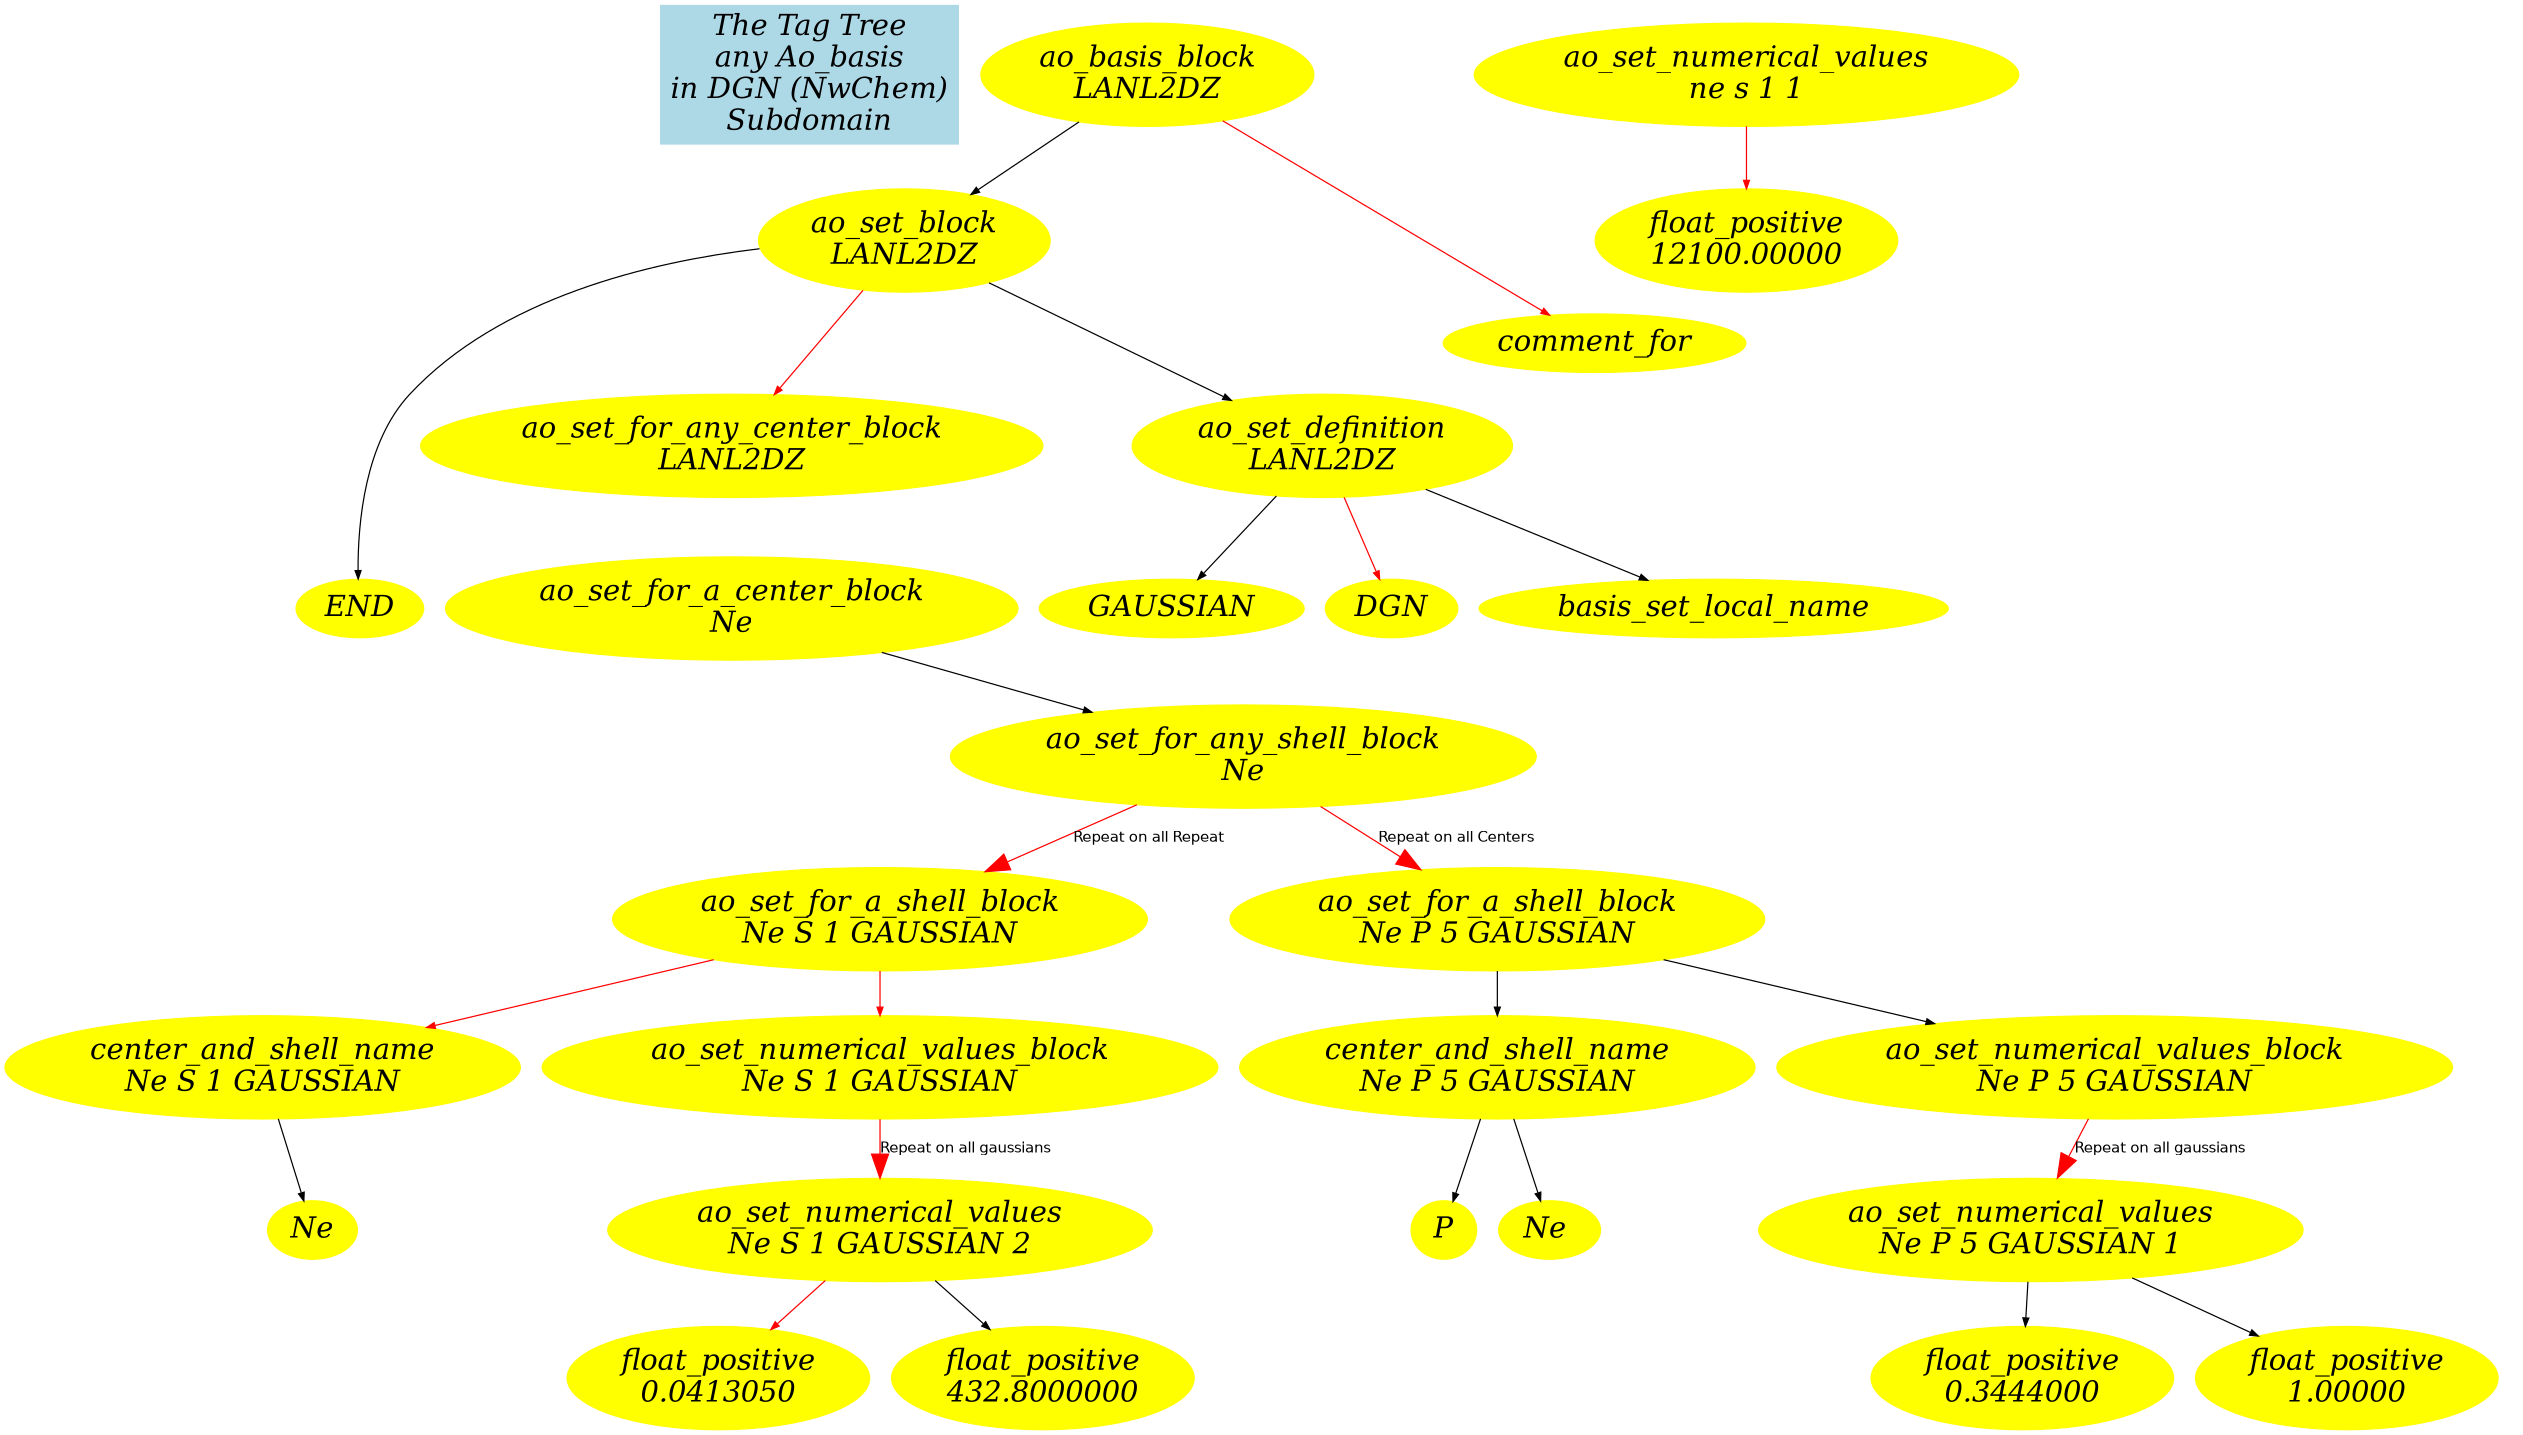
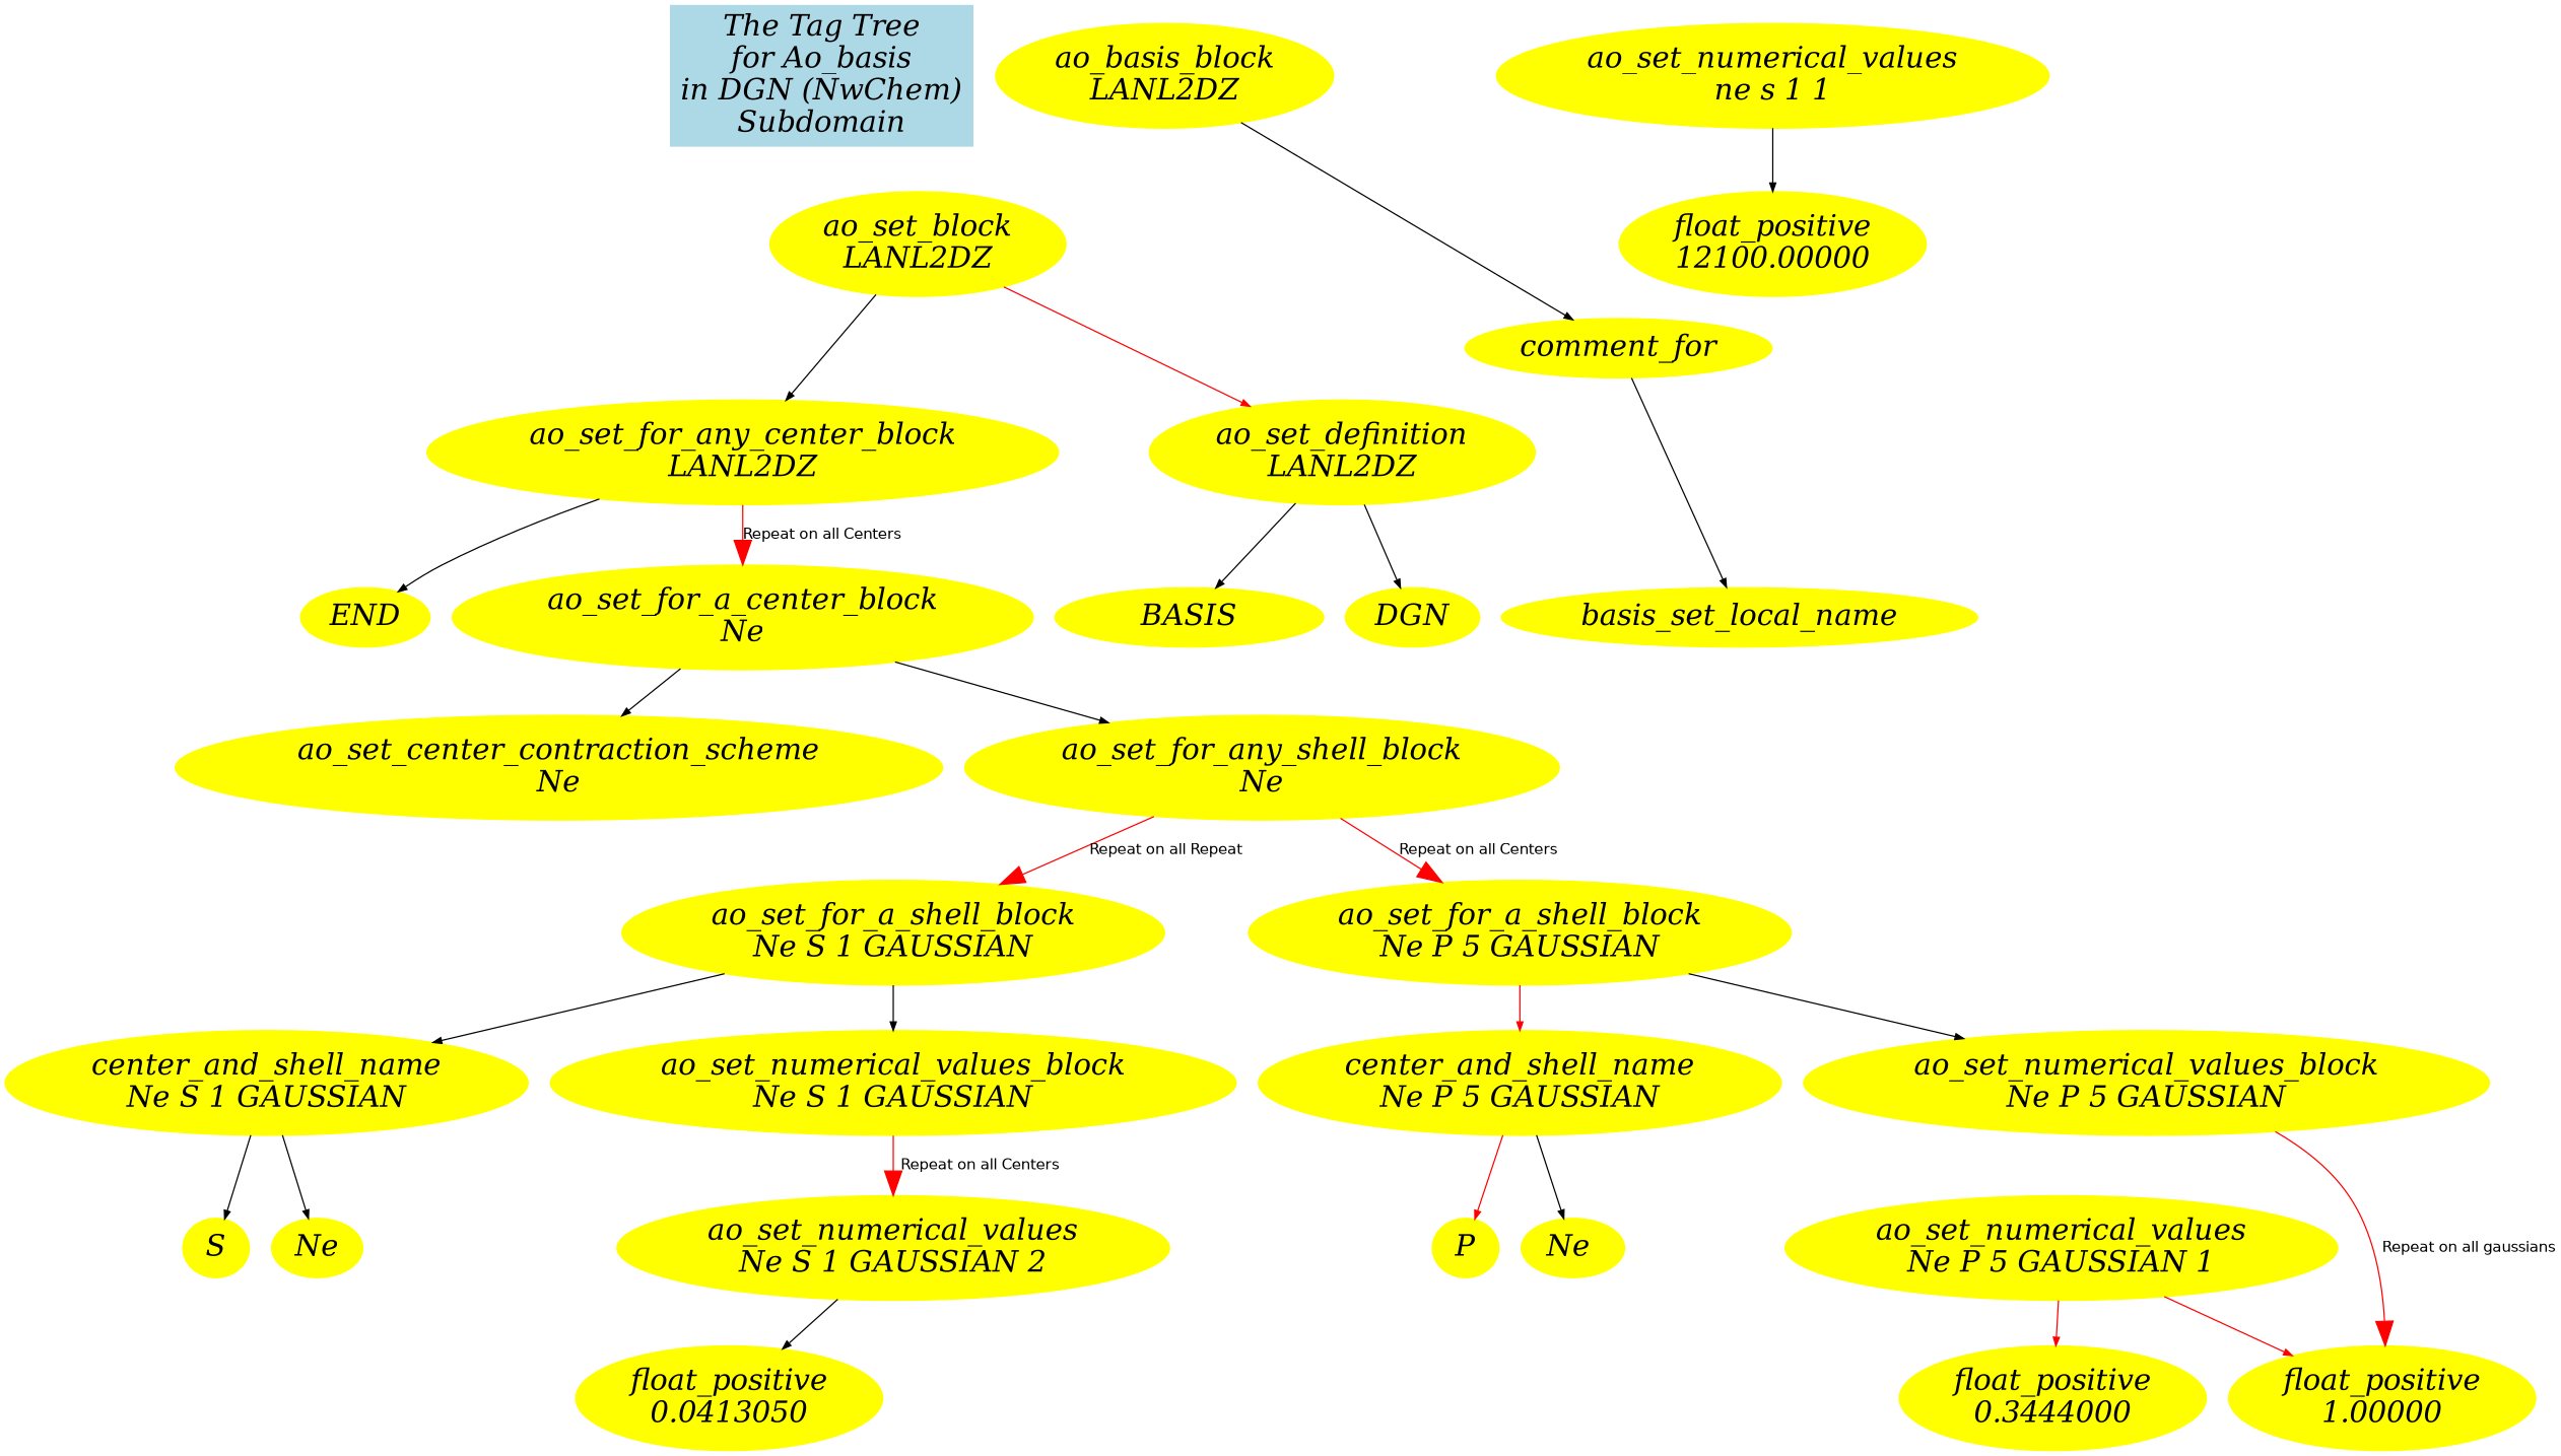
  digraph {
    node [color=yellow fontcolor=black fontname="Palatino-Italic" fontsize=24 style=filled]
    edge [arrowsize=0.7 dir=down fontname="Bitstream Vera Sans" fontsize=12]
-   n1 [color=lightblue label="The Tag Tree\nany Ao_basis\nin DGN (NwChem)\nSubdomain" shape=record]
+   n1 [color=lightblue label="The Tag Tree\nfor Ao_basis\nin DGN (NwChem)\nSubdomain" shape=record]
    n2 [label=comment_for]
    "ao_basis_block\nLANL2DZ"
    "ao_set_block\nLANL2DZ"
    "ao_set_definition\nLANL2DZ"
    "ao_set_for_any_center_block\nLANL2DZ"
    END
-   BASIS [label=GAUSSIAN]
+   BASIS
    basis_set_local_name
    n10 [label=DGN]
    "ao_set_for_a_center_block\nNe"
+   "ao_set_center_contraction_scheme\nNe"
    "ao_set_for_any_shell_block\nNe"
    "ao_set_for_a_shell_block\nNe S 1 GAUSSIAN"
    "ao_set_for_a_shell_block\nNe P 5 GAUSSIAN"
    "center_and_shell_name\nNe S 1 GAUSSIAN"
    "ao_set_numerical_values_block\nNe S 1 GAUSSIAN"
    "center_and_shell_name\nNe P 5 GAUSSIAN"
    "ao_set_numerical_values_block\nNe P 5 GAUSSIAN"
    Ne
+   S
    "ao_set_numerical_values\nNe S 1 GAUSSIAN 2"
    "Ne "
    P
    "ao_set_numerical_values\nNe P 5 GAUSSIAN 1"
    "ao_set_numerical_values\nne s 1 1"
    "float_positive\n12100.00000"
-   "float_positive\n432.8000000"
    "float_positive\n0.0413050"
    "float_positive\n0.3444000"
    "float_positive\n1.00000"
-   "ao_basis_block\nLANL2DZ" -> n2 [color=red]
-   "ao_basis_block\nLANL2DZ" -> "ao_set_block\nLANL2DZ"
-   "ao_set_block\nLANL2DZ" -> "ao_set_definition\nLANL2DZ"
-   "ao_set_block\nLANL2DZ" -> "ao_set_for_any_center_block\nLANL2DZ" [color=red]
-   "ao_set_block\nLANL2DZ" -> END
+   "ao_basis_block\nLANL2DZ" -> n2
+   "ao_set_block\nLANL2DZ" -> "ao_set_definition\nLANL2DZ" [color=red]
+   "ao_set_block\nLANL2DZ" -> "ao_set_for_any_center_block\nLANL2DZ"
+   "ao_set_for_any_center_block\nLANL2DZ" -> END
    "ao_set_definition\nLANL2DZ" -> BASIS
-   "ao_set_definition\nLANL2DZ" -> basis_set_local_name
-   "ao_set_definition\nLANL2DZ" -> n10 [color=red]
+   n2 -> basis_set_local_name
+   "ao_set_definition\nLANL2DZ" -> n10
+   "ao_set_for_any_center_block\nLANL2DZ" -> "ao_set_for_a_center_block\nNe" [arrowsize=2 color=red label="Repeat on all Centers"]
+   "ao_set_for_a_center_block\nNe" -> "ao_set_center_contraction_scheme\nNe"
    "ao_set_for_a_center_block\nNe" -> "ao_set_for_any_shell_block\nNe"
    "ao_set_for_any_shell_block\nNe" -> "ao_set_for_a_shell_block\nNe S 1 GAUSSIAN" [arrowsize=2 color=red label="Repeat on all Repeat"]
    "ao_set_for_any_shell_block\nNe" -> "ao_set_for_a_shell_block\nNe P 5 GAUSSIAN" [arrowsize=2 color=red label="Repeat on all Centers"]
-   "ao_set_for_a_shell_block\nNe S 1 GAUSSIAN" -> "center_and_shell_name\nNe S 1 GAUSSIAN" [color=red]
-   "ao_set_for_a_shell_block\nNe S 1 GAUSSIAN" -> "ao_set_numerical_values_block\nNe S 1 GAUSSIAN" [color=red]
-   "ao_set_for_a_shell_block\nNe P 5 GAUSSIAN" -> "center_and_shell_name\nNe P 5 GAUSSIAN"
+   "ao_set_for_a_shell_block\nNe S 1 GAUSSIAN" -> "center_and_shell_name\nNe S 1 GAUSSIAN"
+   "ao_set_for_a_shell_block\nNe S 1 GAUSSIAN" -> "ao_set_numerical_values_block\nNe S 1 GAUSSIAN"
+   "ao_set_for_a_shell_block\nNe P 5 GAUSSIAN" -> "center_and_shell_name\nNe P 5 GAUSSIAN" [color=red]
    "ao_set_for_a_shell_block\nNe P 5 GAUSSIAN" -> "ao_set_numerical_values_block\nNe P 5 GAUSSIAN"
    "center_and_shell_name\nNe S 1 GAUSSIAN" -> Ne
-   "ao_set_numerical_values_block\nNe S 1 GAUSSIAN" -> "ao_set_numerical_values\nNe S 1 GAUSSIAN 2" [arrowsize=2 color=red label="Repeat on all gaussians"]
+   "center_and_shell_name\nNe S 1 GAUSSIAN" -> S
+   "ao_set_numerical_values_block\nNe S 1 GAUSSIAN" -> "ao_set_numerical_values\nNe S 1 GAUSSIAN 2" [arrowsize=2 color=red label="Repeat on all Centers"]
    "center_and_shell_name\nNe P 5 GAUSSIAN" -> "Ne "
-   "center_and_shell_name\nNe P 5 GAUSSIAN" -> P
-   "ao_set_numerical_values_block\nNe P 5 GAUSSIAN" -> "ao_set_numerical_values\nNe P 5 GAUSSIAN 1" [arrowsize=2 color=red label="Repeat on all gaussians"]
-   "ao_set_numerical_values\nNe S 1 GAUSSIAN 2" -> "float_positive\n432.8000000"
-   "ao_set_numerical_values\nNe S 1 GAUSSIAN 2" -> "float_positive\n0.0413050" [color=red]
-   "ao_set_numerical_values\nNe P 5 GAUSSIAN 1" -> "float_positive\n0.3444000"
-   "ao_set_numerical_values\nNe P 5 GAUSSIAN 1" -> "float_positive\n1.00000"
-   "ao_set_numerical_values\nne s 1 1" -> "float_positive\n12100.00000" [color=red]
+   "center_and_shell_name\nNe P 5 GAUSSIAN" -> P [color=red]
+   "ao_set_numerical_values_block\nNe P 5 GAUSSIAN" -> "float_positive\n1.00000" [arrowsize=2 color=red label="Repeat on all gaussians"]
+   "ao_set_numerical_values\nNe S 1 GAUSSIAN 2" -> "float_positive\n0.0413050"
+   "ao_set_numerical_values\nNe P 5 GAUSSIAN 1" -> "float_positive\n0.3444000" [color=red]
+   "ao_set_numerical_values\nNe P 5 GAUSSIAN 1" -> "float_positive\n1.00000" [color=red]
+   "ao_set_numerical_values\nne s 1 1" -> "float_positive\n12100.00000"
  }
